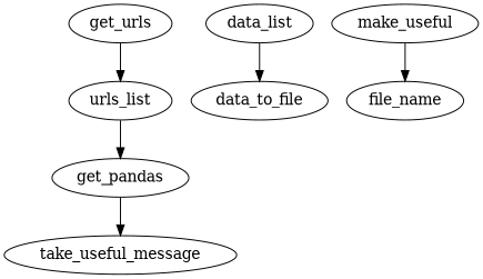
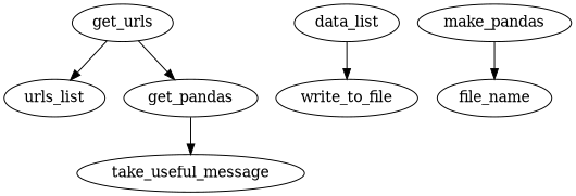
  digraph {
    get_urls
    urls_list
    n3 [label=get_pandas]
    take_useful_message
    data_list
-   write_to_file [label=data_to_file]
-   make_pandas [label=make_useful]
+   write_to_file
+   make_pandas
    file_name
    get_urls -> urls_list
-   urls_list -> n3
+   get_urls -> n3
    n3 -> take_useful_message
    data_list -> write_to_file [lable=loop]
    make_pandas -> file_name [lable=loop]
  }
